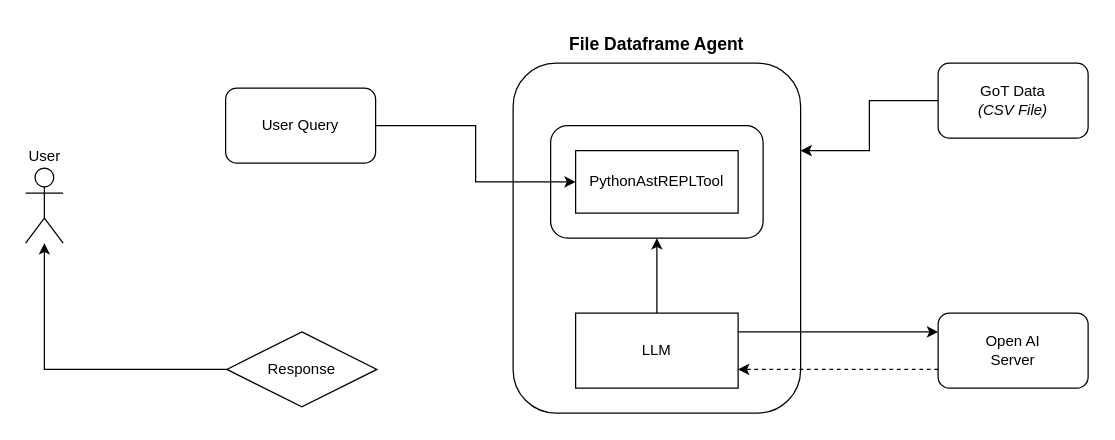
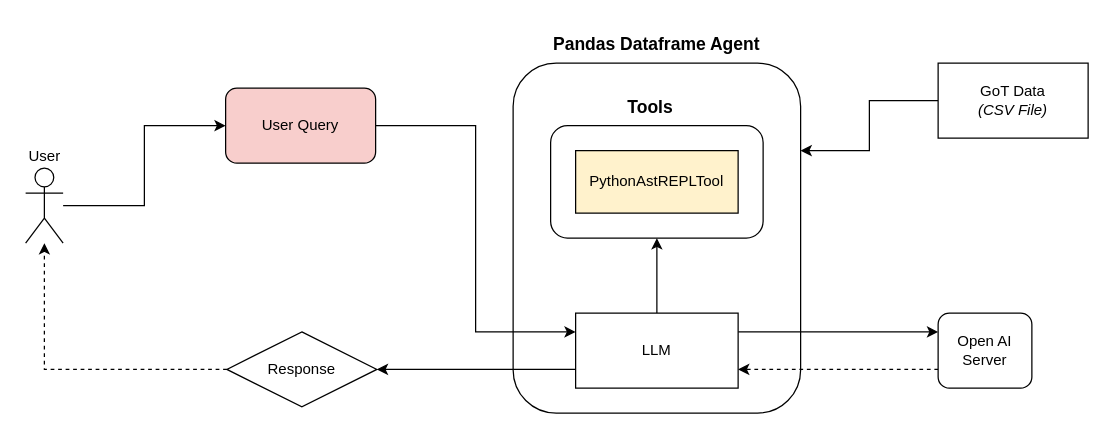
  <mxCell id="0" />
  <mxCell id="1" parent="0" />
  <mxCell id="2" value="" style="rounded=1;whiteSpace=wrap;html=1;" vertex="1" parent="1"><mxGeometry x="410" y="50" width="230" height="280" as="geometry" /></mxCell>
  <mxCell id="3" value="" style="rounded=1;whiteSpace=wrap;html=1;" vertex="1" parent="1"><mxGeometry x="440" y="100" width="170" height="90" as="geometry" /></mxCell>
- <mxCell id="4" value="PythonAstREPLTool" style="rounded=0;whiteSpace=wrap;html=1;" vertex="1" parent="1"><mxGeometry x="460" y="120" width="130" height="50" as="geometry" /></mxCell>
+ <mxCell id="4" value="PythonAstREPLTool" style="rounded=0;whiteSpace=wrap;html=1;fillColor=#fff2cc;" vertex="1" parent="1"><mxGeometry x="460" y="120" width="130" height="50" as="geometry" /></mxCell>
+ <mxCell id="5" style="edgeStyle=orthogonalEdgeStyle;rounded=0;orthogonalLoop=1;jettySize=auto;html=1;exitX=0;exitY=0.75;exitDx=0;exitDy=0;" edge="1" parent="1" source="8" target="19"><mxGeometry relative="1" as="geometry" /></mxCell>
  <mxCell id="6" style="edgeStyle=orthogonalEdgeStyle;rounded=0;orthogonalLoop=1;jettySize=auto;html=1;exitX=0.5;exitY=0;exitDx=0;exitDy=0;entryX=0.5;entryY=1;entryDx=0;entryDy=0;" edge="1" parent="1" source="8" target="3"><mxGeometry relative="1" as="geometry" /></mxCell>
  <mxCell id="7" style="edgeStyle=orthogonalEdgeStyle;rounded=0;orthogonalLoop=1;jettySize=auto;html=1;exitX=1;exitY=0.25;exitDx=0;exitDy=0;entryX=0;entryY=0.25;entryDx=0;entryDy=0;" edge="1" parent="1" source="8" target="21"><mxGeometry relative="1" as="geometry" /></mxCell>
  <mxCell id="8" value="LLM" style="rounded=0;whiteSpace=wrap;html=1;" vertex="1" parent="1"><mxGeometry x="460" y="250" width="130" height="60" as="geometry" /></mxCell>
  <mxCell id="9" style="edgeStyle=orthogonalEdgeStyle;rounded=0;orthogonalLoop=1;jettySize=auto;html=1;exitX=0.5;exitY=1;exitDx=0;exitDy=0;" edge="1" parent="1" source="3" target="3"><mxGeometry relative="1" as="geometry" /></mxCell>
+ <mxCell id="10" value="&lt;b&gt;&lt;font style=&quot;font-size: 14px;&quot;&gt;Tools&lt;/font&gt;&lt;/b&gt;" style="text;html=1;strokeColor=none;fillColor=none;align=center;verticalAlign=middle;whiteSpace=wrap;rounded=0;" vertex="1" parent="1"><mxGeometry x="490" y="70" width="60" height="30" as="geometry" /></mxCell>
+ <mxCell id="11" style="edgeStyle=orthogonalEdgeStyle;rounded=0;orthogonalLoop=1;jettySize=auto;html=1;entryX=0;entryY=0.5;entryDx=0;entryDy=0;" edge="1" parent="1" source="12" target="17"><mxGeometry relative="1" as="geometry" /></mxCell>
  <mxCell id="12" value="User" style="shape=umlActor;verticalLabelPosition=top;verticalAlign=bottom;html=1;outlineConnect=0;labelPosition=center;align=center;" vertex="1" parent="1"><mxGeometry x="20" y="134" width="30" height="60" as="geometry" /></mxCell>
- <mxCell id="13" value="&lt;b&gt;&lt;font style=&quot;font-size: 14px;&quot;&gt;File Dataframe Agent&lt;/font&gt;&lt;/b&gt;" style="text;html=1;strokeColor=none;fillColor=none;align=center;verticalAlign=middle;whiteSpace=wrap;rounded=0;" vertex="1" parent="1"><mxGeometry x="430" y="20" width="190" height="30" as="geometry" /></mxCell>
+ <mxCell id="13" value="&lt;b&gt;&lt;font style=&quot;font-size: 14px;&quot;&gt;Pandas Dataframe Agent&lt;/font&gt;&lt;/b&gt;" style="text;html=1;strokeColor=none;fillColor=none;align=center;verticalAlign=middle;whiteSpace=wrap;rounded=0;" vertex="1" parent="1"><mxGeometry x="430" y="20" width="190" height="30" as="geometry" /></mxCell>
  <mxCell id="14" style="edgeStyle=orthogonalEdgeStyle;rounded=0;orthogonalLoop=1;jettySize=auto;html=1;entryX=1;entryY=0.25;entryDx=0;entryDy=0;" edge="1" parent="1" source="15" target="2"><mxGeometry relative="1" as="geometry" /></mxCell>
- <mxCell id="15" value="GoT Data&lt;br&gt;&lt;i&gt;(CSV File)&lt;/i&gt;" style="rounded=1;whiteSpace=wrap;html=1;" vertex="1" parent="1"><mxGeometry x="750" y="50" width="120" height="60" as="geometry" /></mxCell>
- <mxCell id="16" style="edgeStyle=orthogonalEdgeStyle;rounded=0;orthogonalLoop=1;jettySize=auto;html=1;" edge="1" parent="1" source="17" target="4"><mxGeometry relative="1" as="geometry" /></mxCell>
- <mxCell id="17" value="User Query" style="rounded=1;whiteSpace=wrap;html=1;" vertex="1" parent="1"><mxGeometry x="180" y="70" width="120" height="60" as="geometry" /></mxCell>
- <mxCell id="18" style="edgeStyle=orthogonalEdgeStyle;rounded=0;orthogonalLoop=1;jettySize=auto;html=1;" edge="1" parent="1" source="19" target="12"><mxGeometry relative="1" as="geometry" /></mxCell>
+ <mxCell id="15" value="GoT Data&lt;br&gt;&lt;i&gt;(CSV File)&lt;/i&gt;" style="whiteSpace=wrap;html=1;rounded=0;" vertex="1" parent="1"><mxGeometry x="750" y="50" width="120" height="60" as="geometry" /></mxCell>
+ <mxCell id="16" style="edgeStyle=orthogonalEdgeStyle;rounded=0;orthogonalLoop=1;jettySize=auto;html=1;entryX=0;entryY=0.25;entryDx=0;entryDy=0;" edge="1" parent="1" source="17" target="8"><mxGeometry relative="1" as="geometry" /></mxCell>
+ <mxCell id="17" value="User Query" style="rounded=1;whiteSpace=wrap;html=1;fillColor=#f8cecc;" vertex="1" parent="1"><mxGeometry x="180" y="70" width="120" height="60" as="geometry" /></mxCell>
+ <mxCell id="18" style="edgeStyle=orthogonalEdgeStyle;rounded=0;orthogonalLoop=1;jettySize=auto;html=1;dashed=1;" edge="1" parent="1" source="19" target="12"><mxGeometry relative="1" as="geometry" /></mxCell>
  <mxCell id="19" value="Response" style="rhombus;whiteSpace=wrap;html=1;" vertex="1" parent="1"><mxGeometry x="181" y="265" width="120" height="60" as="geometry" /></mxCell>
  <mxCell id="20" style="edgeStyle=orthogonalEdgeStyle;rounded=0;orthogonalLoop=1;jettySize=auto;html=1;exitX=0;exitY=0.75;exitDx=0;exitDy=0;entryX=1;entryY=0.75;entryDx=0;entryDy=0;dashed=1;" edge="1" parent="1" source="21" target="8"><mxGeometry relative="1" as="geometry" /></mxCell>
- <mxCell id="21" value="Open AI&lt;br&gt;Server" style="rounded=1;whiteSpace=wrap;html=1;" vertex="1" parent="1"><mxGeometry x="750" y="250" width="120" height="60" as="geometry" /></mxCell>
+ <mxCell id="21" value="Open AI&lt;br&gt;Server" style="rounded=1;whiteSpace=wrap;html=1;" vertex="1" parent="1"><mxGeometry x="750" y="250" width="75" height="60" as="geometry" /></mxCell>
